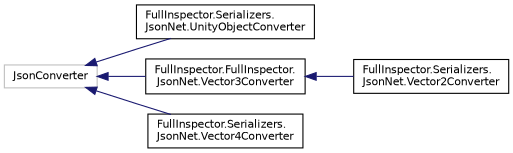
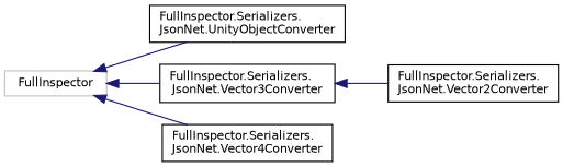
  digraph {
    rankdir=LR
    node [color=black fillcolor=white fontname=Helvetica fontsize=10 shape=record style=filled]
    edge [color=midnightblue dir=back fontname=Helvetica fontsize=10 labelfontname=Helvetica labelfontsize=10 style=solid]
-   n1 [color=grey75 height=0.2 label=JsonConverter width=0.4]
+   n1 [color=grey75 height=0.2 label=FullInspector width=0.4]
    n2 [height=0.2 label="FullInspector.Serializers.\lJsonNet.UnityObjectConverter" width=0.4]
-   n3 [height=0.2 label="FullInspector.FullInspector.\lJsonNet.Vector3Converter" width=0.4]
+   n3 [height=0.2 label="FullInspector.Serializers.\lJsonNet.Vector3Converter" width=0.4]
    n4 [height=0.2 label="FullInspector.Serializers.\lJsonNet.Vector4Converter" width=0.4]
    n5 [height=0.2 label="FullInspector.Serializers.\lJsonNet.Vector2Converter" width=0.4]
    n1 -> n2
    n1 -> n3
    n1 -> n4
    n3 -> n5
  }
